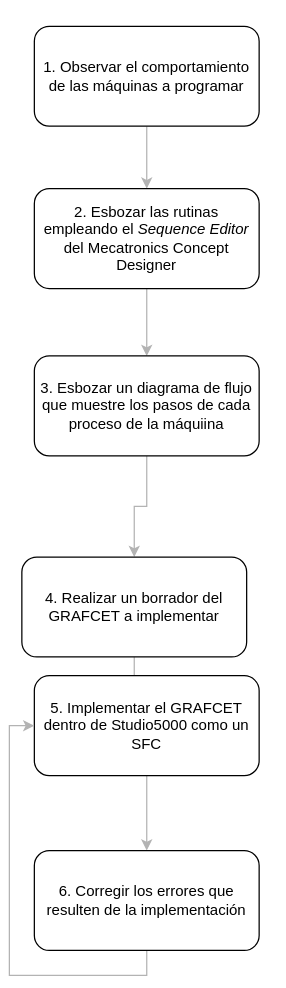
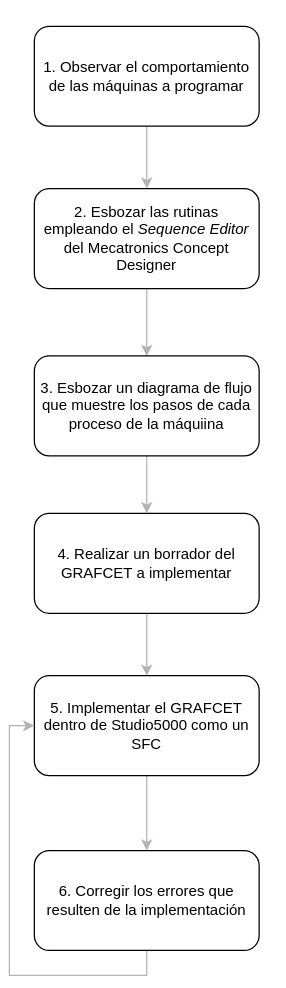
  <mxCell id="0" />
  <mxCell id="1" parent="0" />
  <mxCell id="2" value="" style="edgeStyle=orthogonalEdgeStyle;rounded=0;orthogonalLoop=1;jettySize=auto;html=1;strokeColor=#B3B3B3;" edge="1" parent="1" source="3" target="5"><mxGeometry relative="1" as="geometry" /></mxCell>
  <mxCell id="3" value="1. Observar el comportamiento de las máquinas a programar" style="rounded=1;whiteSpace=wrap;html=1;" vertex="1" parent="1"><mxGeometry x="20" y="20" width="180" height="80" as="geometry" /></mxCell>
  <mxCell id="4" value="" style="edgeStyle=orthogonalEdgeStyle;rounded=0;orthogonalLoop=1;jettySize=auto;html=1;strokeColor=#B3B3B3;" edge="1" parent="1" source="5" target="7"><mxGeometry relative="1" as="geometry" /></mxCell>
  <mxCell id="5" value="2. Esbozar las rutinas empleando el &lt;i&gt;Sequence Editor&lt;/i&gt; del Mecatronics Concept Designer" style="rounded=1;whiteSpace=wrap;html=1;" vertex="1" parent="1"><mxGeometry x="20" y="150" width="180" height="80" as="geometry" /></mxCell>
  <mxCell id="6" value="" style="edgeStyle=orthogonalEdgeStyle;rounded=0;orthogonalLoop=1;jettySize=auto;html=1;strokeColor=#B3B3B3;" edge="1" parent="1" source="7" target="9"><mxGeometry relative="1" as="geometry" /></mxCell>
  <mxCell id="7" value="3. Esbozar un diagrama de flujo que muestre los pasos de cada proceso de la máquiina" style="rounded=1;whiteSpace=wrap;html=1;" vertex="1" parent="1"><mxGeometry x="20" y="284" width="180" height="80" as="geometry" /></mxCell>
  <mxCell id="8" value="" style="edgeStyle=orthogonalEdgeStyle;rounded=0;orthogonalLoop=1;jettySize=auto;html=1;strokeColor=#B3B3B3;" edge="1" parent="1" source="9" target="11"><mxGeometry relative="1" as="geometry" /></mxCell>
- <mxCell id="9" value="4. Realizar un borrador del GRAFCET a implementar" style="rounded=1;whiteSpace=wrap;html=1;" vertex="1" parent="1"><mxGeometry x="10" y="445" width="180" height="80" as="geometry" /></mxCell>
+ <mxCell id="9" value="4. Realizar un borrador del GRAFCET a implementar" style="rounded=1;whiteSpace=wrap;html=1;" vertex="1" parent="1"><mxGeometry x="20" y="410" width="180" height="80" as="geometry" /></mxCell>
  <mxCell id="10" value="" style="edgeStyle=orthogonalEdgeStyle;rounded=0;orthogonalLoop=1;jettySize=auto;html=1;strokeColor=#B3B3B3;" edge="1" parent="1" source="11" target="13"><mxGeometry relative="1" as="geometry" /></mxCell>
  <mxCell id="11" value="5. Implementar el GRAFCET dentro de Studio5000 como un SFC" style="rounded=1;whiteSpace=wrap;html=1;" vertex="1" parent="1"><mxGeometry x="20" y="540" width="180" height="80" as="geometry" /></mxCell>
  <mxCell id="12" style="edgeStyle=orthogonalEdgeStyle;rounded=0;orthogonalLoop=1;jettySize=auto;html=1;exitX=0.5;exitY=1;exitDx=0;exitDy=0;entryX=0;entryY=0.5;entryDx=0;entryDy=0;strokeColor=#B3B3B3;" edge="1" parent="1" source="13" target="11"><mxGeometry relative="1" as="geometry" /></mxCell>
  <mxCell id="13" value="6. Corregir los errores que resulten de la implementación" style="rounded=1;whiteSpace=wrap;html=1;" vertex="1" parent="1"><mxGeometry x="20" y="680" width="180" height="80" as="geometry" /></mxCell>
